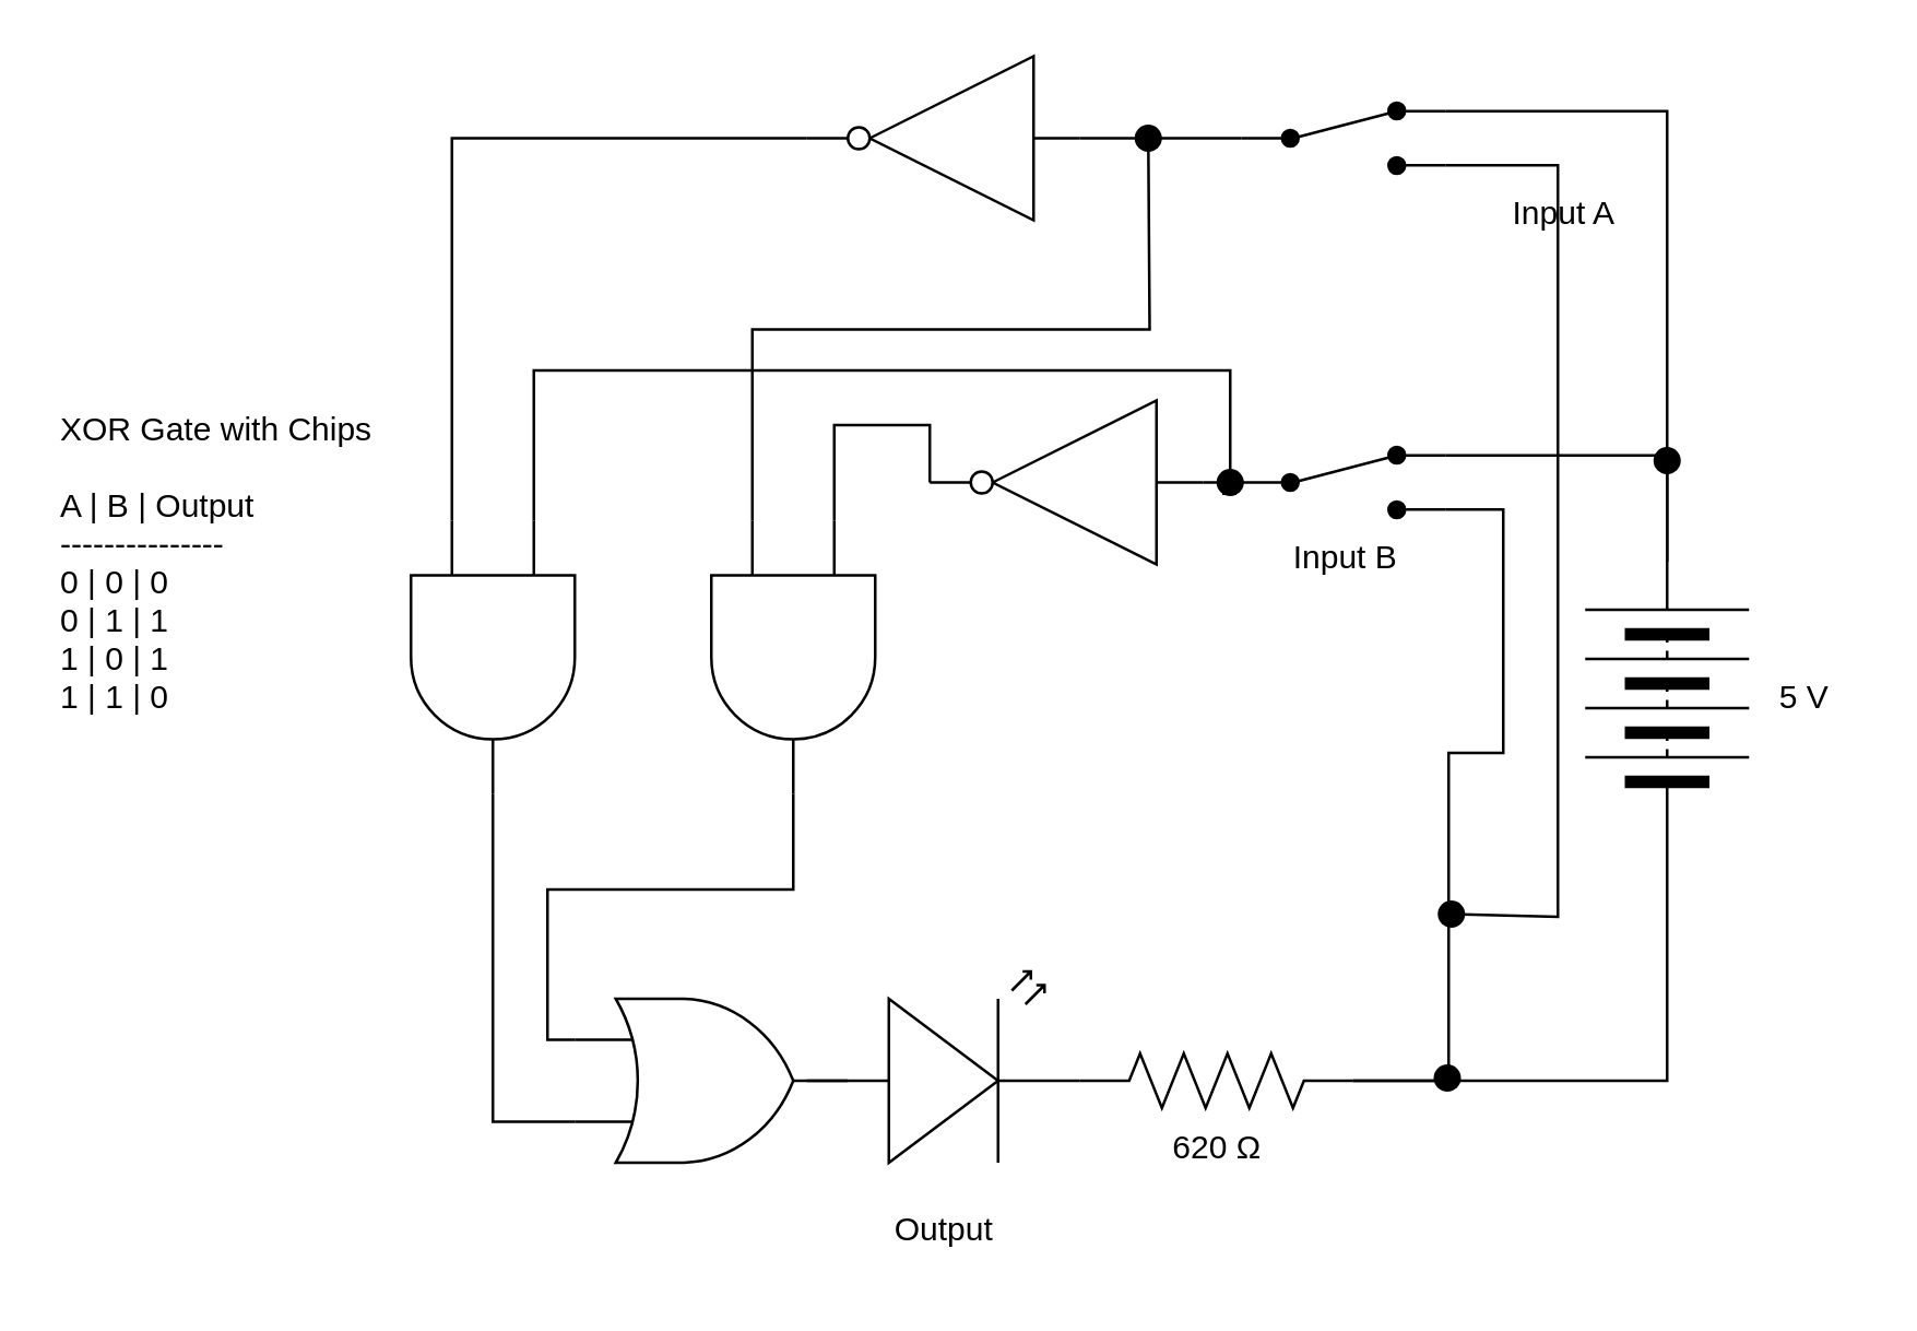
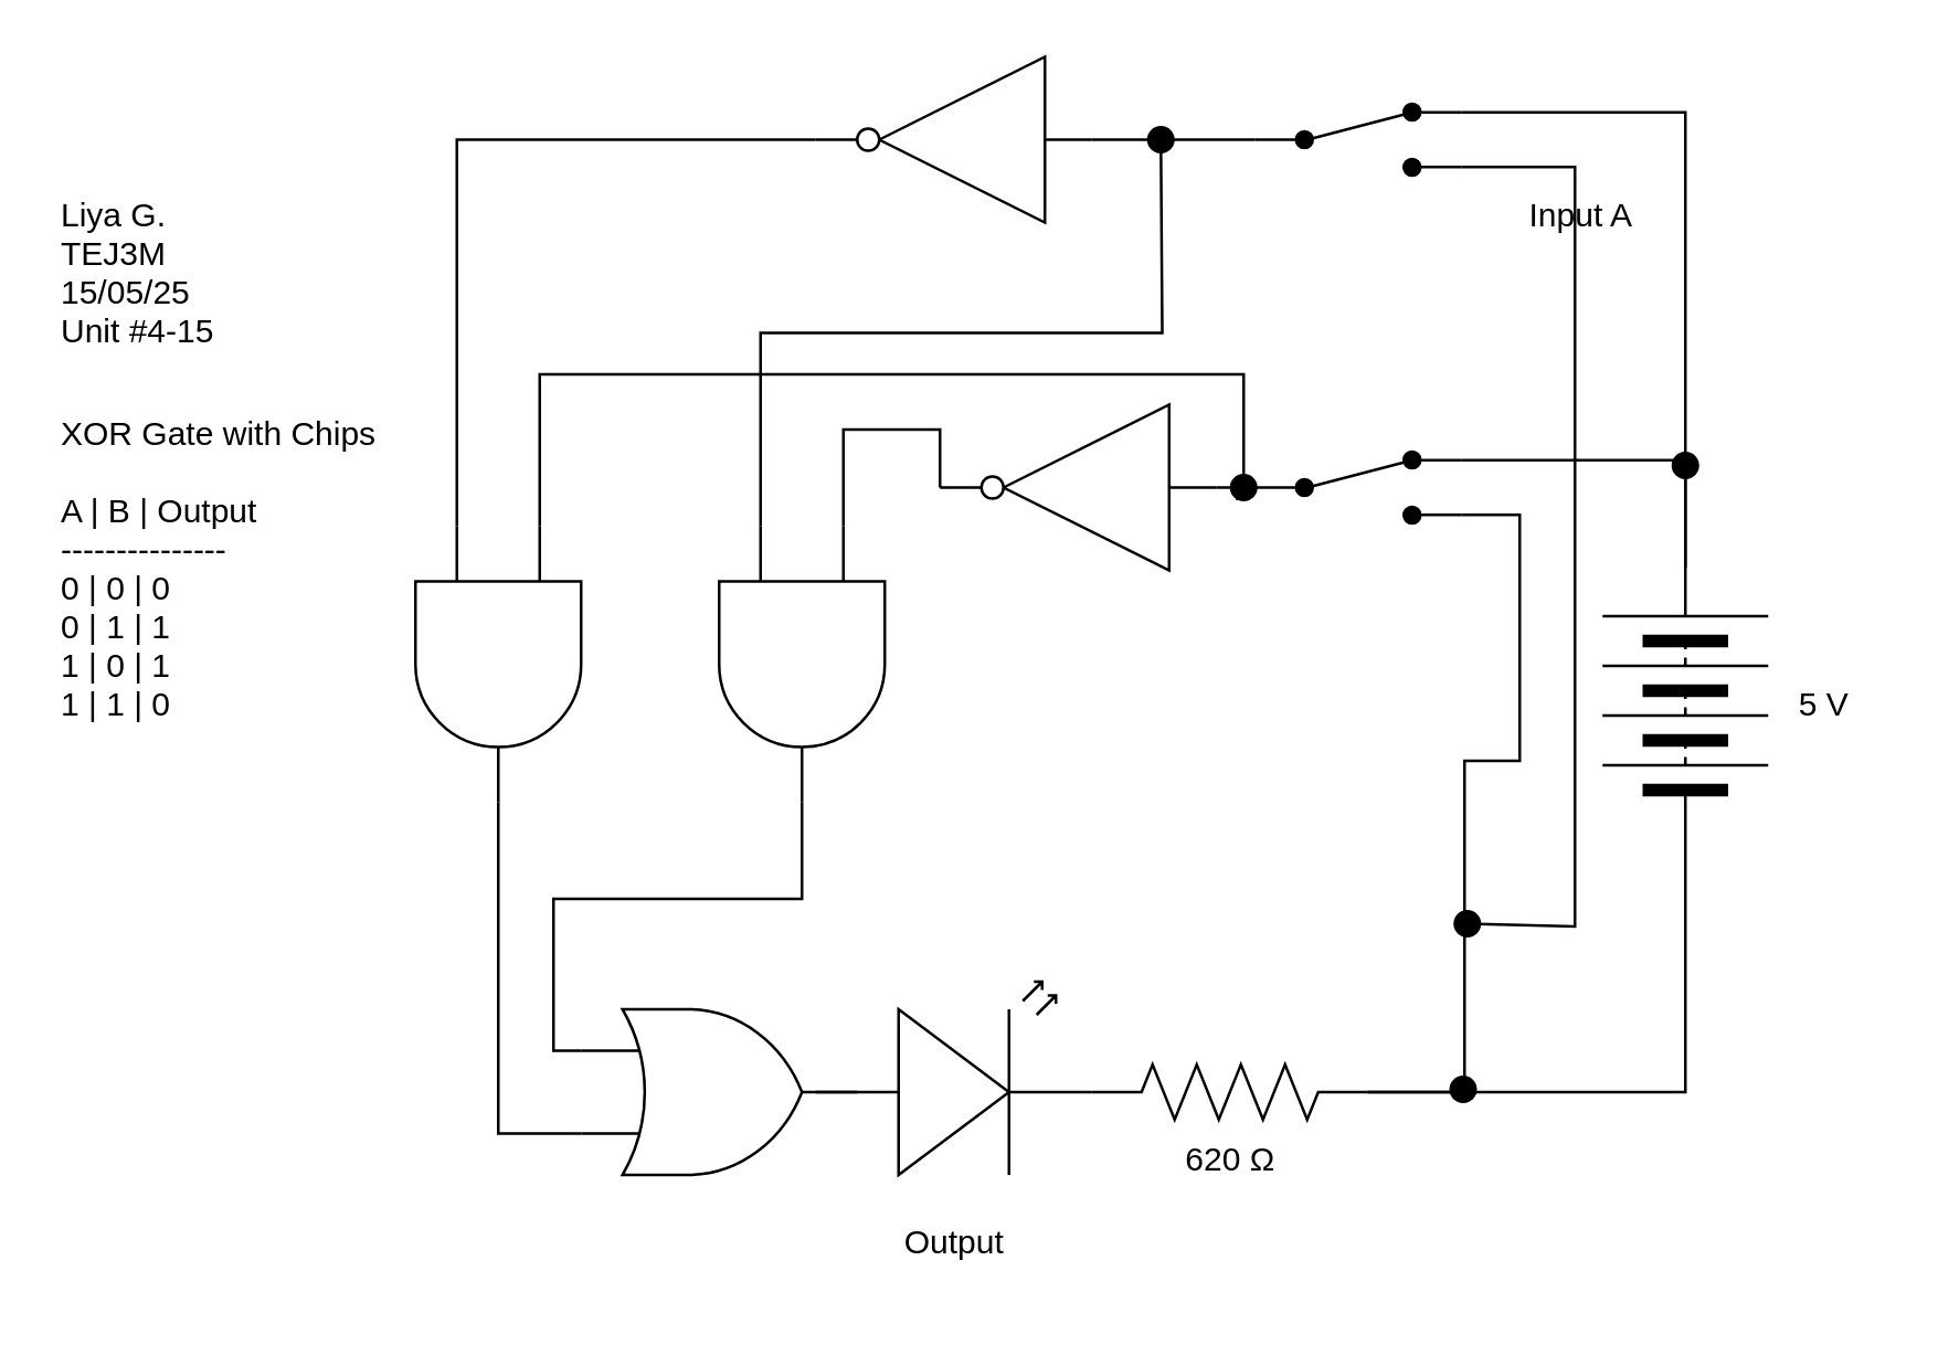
  <mxCell id="0" />
  <mxCell id="1" parent="0" />
  <mxCell id="2" value="" style="verticalLabelPosition=bottom;shadow=0;dashed=0;align=center;html=1;verticalAlign=top;shape=mxgraph.electrical.logic_gates.inverter_2;rotation=-180;" parent="1" vertex="1"><mxGeometry x="295" y="20" width="100" height="60" as="geometry" /></mxCell>
  <mxCell id="3" value="" style="verticalLabelPosition=bottom;shadow=0;dashed=0;align=center;html=1;verticalAlign=top;shape=mxgraph.electrical.opto_electronics.led_2;pointerEvents=1;rotation=-180;flipH=1;flipV=1;" parent="1" vertex="1"><mxGeometry x="295" y="355" width="100" height="70" as="geometry" /></mxCell>
  <mxCell id="4" style="edgeStyle=orthogonalEdgeStyle;html=1;exitX=1;exitY=0.5;exitDx=0;exitDy=0;exitPerimeter=0;entryX=0;entryY=0.5;entryDx=0;entryDy=0;rounded=0;curved=0;endArrow=none;endFill=0;" parent="1" source="5" target="7" edge="1"><mxGeometry relative="1" as="geometry" /></mxCell>
  <mxCell id="5" value="" style="pointerEvents=1;verticalLabelPosition=bottom;shadow=0;dashed=0;align=center;html=1;verticalAlign=top;shape=mxgraph.electrical.resistors.resistor_2;rotation=0;flipV=0;flipH=0;" parent="1" vertex="1"><mxGeometry x="395" y="385" width="100" height="20" as="geometry" /></mxCell>
  <mxCell id="6" value="620&amp;nbsp;Ω" style="text;html=1;align=center;verticalAlign=middle;resizable=0;points=[];autosize=1;strokeColor=none;fillColor=none;" parent="1" vertex="1"><mxGeometry x="415" y="405" width="60" height="30" as="geometry" /></mxCell>
  <mxCell id="7" value="" style="pointerEvents=1;verticalLabelPosition=bottom;shadow=0;dashed=0;align=center;html=1;verticalAlign=top;shape=mxgraph.electrical.miscellaneous.batteryStack;rotation=-90;" parent="1" vertex="1"><mxGeometry x="560" y="225" width="100" height="60" as="geometry" /></mxCell>
  <mxCell id="8" style="edgeStyle=orthogonalEdgeStyle;html=1;exitX=1;exitY=0.12;exitDx=0;exitDy=0;entryX=1;entryY=0.5;entryDx=0;entryDy=0;rounded=0;curved=0;endArrow=none;endFill=0;" parent="1" source="10" target="7" edge="1"><mxGeometry relative="1" as="geometry" /></mxCell>
  <mxCell id="9" style="edgeStyle=orthogonalEdgeStyle;html=1;exitX=1;exitY=0.88;exitDx=0;exitDy=0;rounded=0;endArrow=none;endFill=0;entryX=0.317;entryY=0.703;entryDx=0;entryDy=0;entryPerimeter=0;" parent="1" source="10" target="21" edge="1"><mxGeometry relative="1" as="geometry"><mxPoint x="520" y="335" as="targetPoint" /><Array as="points"><mxPoint x="570" y="60" /><mxPoint x="570" y="335" /></Array></mxGeometry></mxCell>
  <mxCell id="10" value="" style="html=1;shape=mxgraph.electrical.electro-mechanical.twoWaySwitch;aspect=fixed;elSwitchState=2;flipH=0;flipV=0;fillColor=#000000;" parent="1" vertex="1"><mxGeometry x="454" y="37" width="75" height="26" as="geometry" /></mxCell>
  <mxCell id="11" style="edgeStyle=orthogonalEdgeStyle;html=1;exitX=1;exitY=0.12;exitDx=0;exitDy=0;entryX=1;entryY=0.5;entryDx=0;entryDy=0;rounded=0;endArrow=none;endFill=0;" parent="1" source="12" target="7" edge="1"><mxGeometry relative="1" as="geometry"><mxPoint x="529" y="175.12" as="sourcePoint" /><mxPoint x="600" y="205" as="targetPoint" /></mxGeometry></mxCell>
  <mxCell id="12" value="" style="html=1;shape=mxgraph.electrical.electro-mechanical.twoWaySwitch;aspect=fixed;elSwitchState=2;flipH=0;flipV=0;fillColor=#000000;" parent="1" vertex="1"><mxGeometry x="454" y="163" width="75" height="26" as="geometry" /></mxCell>
  <mxCell id="13" value="Input A" style="text;html=1;align=center;verticalAlign=middle;resizable=0;points=[];autosize=1;strokeColor=none;fillColor=none;" parent="1" vertex="1"><mxGeometry x="541.5" y="63" width="60" height="30" as="geometry" /></mxCell>
- <mxCell id="14" value="Input B" style="text;html=1;align=center;verticalAlign=middle;resizable=0;points=[];autosize=1;strokeColor=none;fillColor=none;" parent="1" vertex="1"><mxGeometry x="461.5" y="189" width="60" height="30" as="geometry" /></mxCell>
+ <mxCell id="15" value="Liya G.&#10;TEJ3M&#10;15/05/25&#10;Unit #4-15" style="text;align=left;verticalAlign=middle;resizable=0;points=[];autosize=1;strokeColor=none;fillColor=none;" parent="1" vertex="1"><mxGeometry x="20" y="63" width="80" height="70" as="geometry" /></mxCell>
  <mxCell id="16" value="XOR Gate with Chips&#10;&#10;A | B | Output&#10;---------------&#10;0 | 0 | 0&#10;0 | 1 | 1&#10;1 | 0 | 1&#10;1 | 1 | 0" style="text;align=left;verticalAlign=middle;resizable=0;points=[];autosize=1;strokeColor=none;fillColor=none;" parent="1" vertex="1"><mxGeometry x="20" y="140" width="140" height="130" as="geometry" /></mxCell>
  <mxCell id="17" style="edgeStyle=orthogonalEdgeStyle;html=1;exitX=1;exitY=0.57;exitDx=0;exitDy=0;exitPerimeter=0;entryX=0;entryY=0.5;entryDx=0;entryDy=0;entryPerimeter=0;endArrow=none;endFill=0;rounded=0;curved=0;" parent="1" source="3" target="5" edge="1"><mxGeometry relative="1" as="geometry" /></mxCell>
  <mxCell id="18" value="" style="verticalLabelPosition=bottom;shadow=0;dashed=0;align=center;html=1;verticalAlign=top;shape=mxgraph.electrical.logic_gates.logic_gate;operation=or;rotation=0;" parent="1" vertex="1"><mxGeometry x="210" y="365" width="100" height="60" as="geometry" /></mxCell>
  <mxCell id="19" style="edgeStyle=orthogonalEdgeStyle;html=1;exitX=1;exitY=0.88;exitDx=0;exitDy=0;entryX=1;entryY=0.5;entryDx=0;entryDy=0;entryPerimeter=0;rounded=0;endArrow=none;endFill=0;" parent="1" source="12" target="5" edge="1"><mxGeometry relative="1" as="geometry"><Array as="points"><mxPoint x="550" y="186" /><mxPoint x="550" y="275" /><mxPoint x="530" y="275" /><mxPoint x="530" y="395" /></Array></mxGeometry></mxCell>
  <mxCell id="20" value="" style="shape=waypoint;sketch=0;size=6;pointerEvents=1;points=[];fillColor=none;resizable=0;rotatable=0;perimeter=centerPerimeter;snapToPoint=1;strokeWidth=3;" parent="1" vertex="1"><mxGeometry x="600" y="158" width="20" height="20" as="geometry" /></mxCell>
  <mxCell id="21" value="" style="shape=waypoint;sketch=0;size=6;pointerEvents=1;points=[];fillColor=none;resizable=0;rotatable=0;perimeter=centerPerimeter;snapToPoint=1;strokeWidth=3;" parent="1" vertex="1"><mxGeometry x="521" y="324" width="20" height="20" as="geometry" /></mxCell>
  <mxCell id="22" value="" style="shape=waypoint;sketch=0;size=6;pointerEvents=1;points=[];fillColor=none;resizable=0;rotatable=0;perimeter=centerPerimeter;snapToPoint=1;strokeWidth=3;" parent="1" vertex="1"><mxGeometry x="519.5" y="384" width="20" height="20" as="geometry" /></mxCell>
  <mxCell id="23" value="5 V" style="text;html=1;align=center;verticalAlign=middle;resizable=0;points=[];autosize=1;strokeColor=none;fillColor=none;" parent="1" vertex="1"><mxGeometry x="640" y="240" width="40" height="30" as="geometry" /></mxCell>
  <mxCell id="24" value="Output" style="text;html=1;align=center;verticalAlign=middle;resizable=0;points=[];autosize=1;strokeColor=none;fillColor=none;" parent="1" vertex="1"><mxGeometry x="315" y="435" width="60" height="30" as="geometry" /></mxCell>
  <mxCell id="25" style="edgeStyle=orthogonalEdgeStyle;html=1;exitDx=0;exitDy=0;exitPerimeter=0;entryX=0;entryY=0.5;entryDx=0;entryDy=0;endArrow=none;endFill=0;rounded=0;" parent="1" source="38" target="12" edge="1"><mxGeometry relative="1" as="geometry" /></mxCell>
  <mxCell id="26" value="" style="verticalLabelPosition=bottom;shadow=0;dashed=0;align=center;html=1;verticalAlign=top;shape=mxgraph.electrical.logic_gates.inverter_2;rotation=-180;" parent="1" vertex="1"><mxGeometry x="340" y="146" width="100" height="60" as="geometry" /></mxCell>
  <mxCell id="27" style="edgeStyle=orthogonalEdgeStyle;html=1;exitX=0;exitY=0.25;exitDx=0;exitDy=0;exitPerimeter=0;rounded=0;endArrow=none;endFill=0;entryX=0.418;entryY=-0.18;entryDx=0;entryDy=0;entryPerimeter=0;" parent="1" source="28" target="38" edge="1"><mxGeometry relative="1" as="geometry"><mxPoint x="450" y="185" as="targetPoint" /><Array as="points"><mxPoint x="195" y="135" /><mxPoint x="450" y="135" /></Array></mxGeometry></mxCell>
  <mxCell id="28" value="" style="verticalLabelPosition=bottom;shadow=0;dashed=0;align=center;html=1;verticalAlign=top;shape=mxgraph.electrical.logic_gates.logic_gate;operation=and;rotation=90;" parent="1" vertex="1"><mxGeometry x="130" y="210" width="100" height="60" as="geometry" /></mxCell>
  <mxCell id="29" style="edgeStyle=orthogonalEdgeStyle;html=1;rounded=0;endArrow=none;endFill=0;exitX=0;exitY=0.75;exitDx=0;exitDy=0;exitPerimeter=0;" parent="1" source="30" edge="1"><mxGeometry relative="1" as="geometry"><mxPoint x="420" y="49" as="targetPoint" /><mxPoint x="275" y="155" as="sourcePoint" /></mxGeometry></mxCell>
  <mxCell id="30" value="" style="verticalLabelPosition=bottom;shadow=0;dashed=0;align=center;html=1;verticalAlign=top;shape=mxgraph.electrical.logic_gates.logic_gate;operation=and;rotation=90;" parent="1" vertex="1"><mxGeometry x="240" y="210" width="100" height="60" as="geometry" /></mxCell>
  <mxCell id="31" style="edgeStyle=orthogonalEdgeStyle;html=1;entryX=0;entryY=0.75;entryDx=0;entryDy=0;entryPerimeter=0;endArrow=none;endFill=0;rounded=0;" parent="1" source="28" target="18" edge="1"><mxGeometry relative="1" as="geometry" /></mxCell>
  <mxCell id="32" style="edgeStyle=orthogonalEdgeStyle;html=1;entryX=0;entryY=0.25;entryDx=0;entryDy=0;entryPerimeter=0;rounded=0;endArrow=none;endFill=0;" parent="1" source="30" target="18" edge="1"><mxGeometry relative="1" as="geometry"><Array as="points"><mxPoint x="290" y="325" /><mxPoint x="200" y="325" /><mxPoint x="200" y="380" /></Array></mxGeometry></mxCell>
  <mxCell id="33" style="edgeStyle=orthogonalEdgeStyle;html=1;exitX=1;exitY=0.5;exitDx=0;exitDy=0;exitPerimeter=0;entryX=0;entryY=0.25;entryDx=0;entryDy=0;entryPerimeter=0;rounded=0;endArrow=none;endFill=0;" parent="1" source="26" target="30" edge="1"><mxGeometry relative="1" as="geometry"><Array as="points"><mxPoint x="340" y="155" /><mxPoint x="305" y="155" /></Array></mxGeometry></mxCell>
  <mxCell id="34" style="edgeStyle=orthogonalEdgeStyle;html=1;entryX=0;entryY=0.5;entryDx=0;entryDy=0;entryPerimeter=0;endArrow=none;endFill=0;rounded=0;" parent="1" source="10" target="2" edge="1"><mxGeometry relative="1" as="geometry" /></mxCell>
  <mxCell id="35" style="edgeStyle=orthogonalEdgeStyle;html=1;entryX=0;entryY=0.75;entryDx=0;entryDy=0;entryPerimeter=0;rounded=0;endArrow=none;endFill=0;" parent="1" source="2" target="28" edge="1"><mxGeometry relative="1" as="geometry" /></mxCell>
  <mxCell id="36" value="" style="shape=waypoint;sketch=0;size=6;pointerEvents=1;points=[];fillColor=none;resizable=0;rotatable=0;perimeter=centerPerimeter;snapToPoint=1;strokeWidth=3;" parent="1" vertex="1"><mxGeometry x="410" y="40" width="20" height="20" as="geometry" /></mxCell>
  <mxCell id="37" value="" style="edgeStyle=orthogonalEdgeStyle;html=1;exitX=0;exitY=0.5;exitDx=0;exitDy=0;exitPerimeter=0;entryDx=0;entryDy=0;endArrow=none;endFill=0;rounded=0;" parent="1" source="26" target="38" edge="1"><mxGeometry relative="1" as="geometry"><mxPoint x="440" y="176" as="sourcePoint" /><mxPoint x="454" y="176" as="targetPoint" /></mxGeometry></mxCell>
  <mxCell id="38" value="1" style="shape=waypoint;sketch=0;size=6;pointerEvents=1;points=[];fillColor=none;resizable=0;rotatable=0;perimeter=centerPerimeter;snapToPoint=1;strokeWidth=3;" parent="1" vertex="1"><mxGeometry x="440" y="166" width="20" height="20" as="geometry" /></mxCell>
